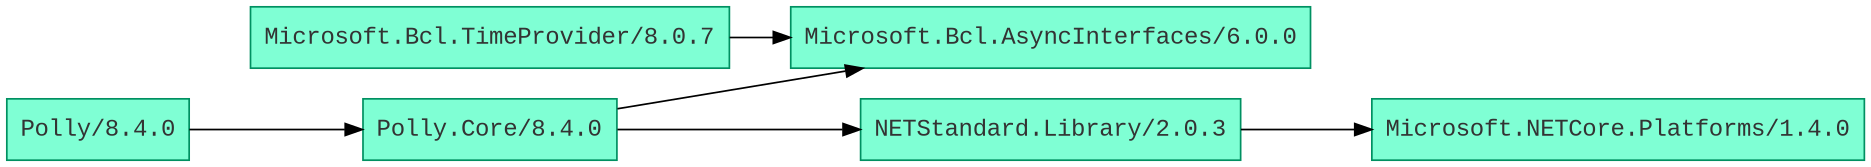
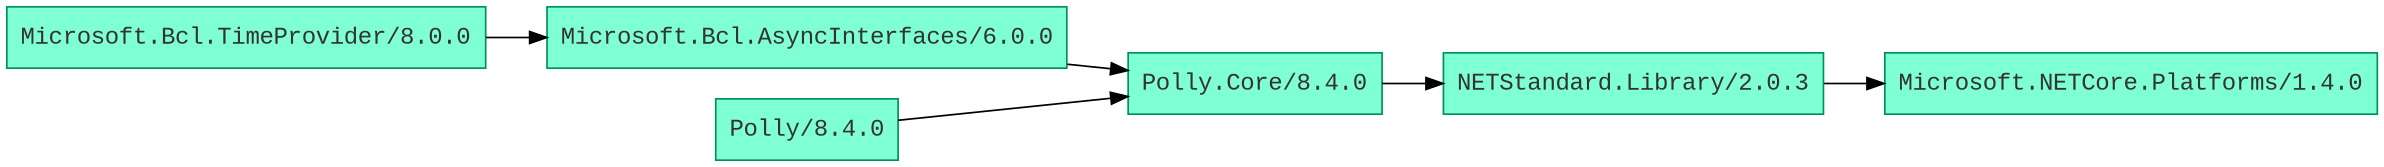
  digraph {
    fontname="Liberation Mono"
    rankdir=LR
    node [color="#009061" fillcolor=aquamarine fontcolor="#333333" fontname="Liberation Mono" shape=box style=filled]
    edge [fontname="Liberation Mono"]
-   "Microsoft.Bcl.TimeProvider/8.0.0" [label="Microsoft.Bcl.TimeProvider/8.0.7"]
+   "Microsoft.Bcl.TimeProvider/8.0.0"
    "Microsoft.Bcl.AsyncInterfaces/6.0.0"
    n3 [label="Microsoft.NETCore.Platforms/1.4.0"]
    "NETStandard.Library/2.0.3"
    "Polly/8.4.0"
    "Polly.Core/8.4.0"
    "Microsoft.Bcl.TimeProvider/8.0.0" -> "Microsoft.Bcl.AsyncInterfaces/6.0.0"
    "NETStandard.Library/2.0.3" -> n3
    "Polly/8.4.0" -> "Polly.Core/8.4.0"
-   "Polly.Core/8.4.0" -> "Microsoft.Bcl.AsyncInterfaces/6.0.0"
+   "Microsoft.Bcl.AsyncInterfaces/6.0.0" -> "Polly.Core/8.4.0"
    "Polly.Core/8.4.0" -> "NETStandard.Library/2.0.3"
  }
